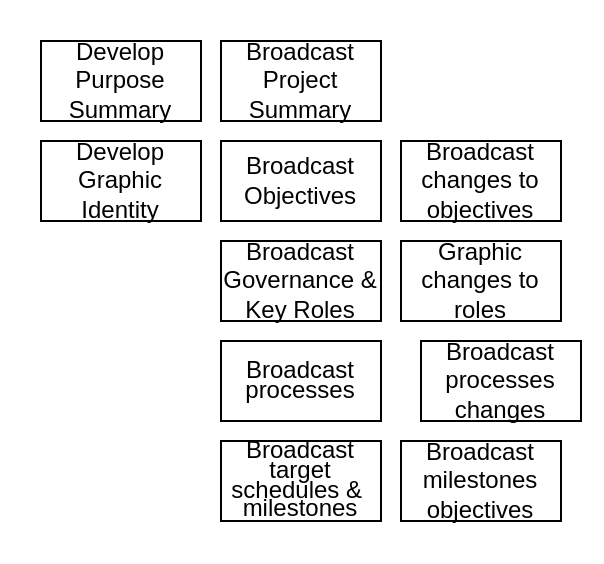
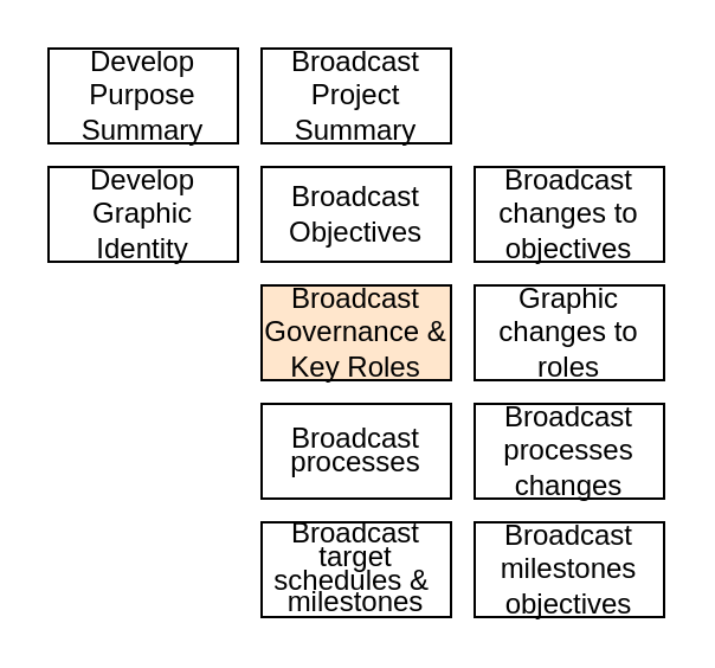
  <mxCell id="0" />
  <mxCell id="1" parent="0" />
  <mxCell id="2" value="Broadcast&lt;br&gt;Project Summary" style="rounded=0;whiteSpace=wrap;html=1;" vertex="1" parent="1"><mxGeometry x="110" y="20" width="80" height="40" as="geometry" /></mxCell>
- <mxCell id="3" value="Broadcast&lt;br&gt;Governance &amp;amp; Key Roles" style="rounded=0;whiteSpace=wrap;html=1;" vertex="1" parent="1"><mxGeometry x="110" y="120" width="80" height="40" as="geometry" /></mxCell>
+ <mxCell id="3" value="Broadcast&lt;br&gt;Governance &amp;amp; Key Roles" style="rounded=0;whiteSpace=wrap;html=1;fillColor=#ffe6cc;" vertex="1" parent="1"><mxGeometry x="110" y="120" width="80" height="40" as="geometry" /></mxCell>
  <mxCell id="4" value="&lt;p style=&quot;line-height: 0.8&quot;&gt;Broadcast&lt;br&gt;target schedules &amp;amp;&amp;nbsp;&lt;br&gt;milestones&lt;/p&gt;" style="rounded=0;whiteSpace=wrap;html=1;" vertex="1" parent="1"><mxGeometry x="110" y="220" width="80" height="40" as="geometry" /></mxCell>
  <mxCell id="5" value="Broadcast&lt;br&gt;milestones objectives" style="rounded=0;whiteSpace=wrap;html=1;" vertex="1" parent="1"><mxGeometry x="200" y="220" width="80" height="40" as="geometry" /></mxCell>
  <mxCell id="6" value="Broadcast&lt;br&gt;changes to objectives" style="rounded=0;whiteSpace=wrap;html=1;" vertex="1" parent="1"><mxGeometry x="200" y="70" width="80" height="40" as="geometry" /></mxCell>
- <mxCell id="7" value="Broadcast&lt;br&gt;processes changes" style="rounded=0;whiteSpace=wrap;html=1;" vertex="1" parent="1"><mxGeometry x="210" y="170" width="80" height="40" as="geometry" /></mxCell>
+ <mxCell id="7" value="Broadcast&lt;br&gt;processes changes" style="rounded=0;whiteSpace=wrap;html=1;" vertex="1" parent="1"><mxGeometry x="200" y="170" width="80" height="40" as="geometry" /></mxCell>
  <mxCell id="8" value="&lt;p style=&quot;line-height: 0.8&quot;&gt;Broadcast&lt;br&gt;processes&lt;/p&gt;" style="rounded=0;whiteSpace=wrap;html=1;" vertex="1" parent="1"><mxGeometry x="110" y="170" width="80" height="40" as="geometry" /></mxCell>
  <mxCell id="9" value="Graphic&lt;br&gt;changes to roles" style="rounded=0;whiteSpace=wrap;html=1;" vertex="1" parent="1"><mxGeometry x="200" y="120" width="80" height="40" as="geometry" /></mxCell>
  <mxCell id="10" value="Develop Graphic Identity" style="rounded=0;whiteSpace=wrap;html=1;" vertex="1" parent="1"><mxGeometry x="20" y="70" width="80" height="40" as="geometry" /></mxCell>
  <mxCell id="11" value="Develop Purpose Summary" style="rounded=0;whiteSpace=wrap;html=1;" vertex="1" parent="1"><mxGeometry x="20" y="20" width="80" height="40" as="geometry" /></mxCell>
  <mxCell id="12" value="Broadcast&lt;br&gt;Objectives" style="rounded=0;whiteSpace=wrap;html=1;" vertex="1" parent="1"><mxGeometry x="110" y="70" width="80" height="40" as="geometry" /></mxCell>
